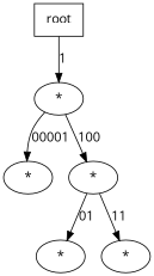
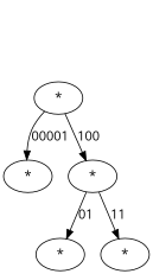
  digraph {
    rankdir=UD
    fontname="Open Sans"
    node [fontname="Open Sans"]
    edge [fontname="Open Sans"]
-   n1 [label=root shape=box]
    n2 [label="*"]
    n3 [label="*"]
    n4 [label="*"]
    n5 [label="*"]
    n6 [label="*"]
-   n1 -> n2 [label=1]
    n2 -> n3 [label=00001]
    n2 -> n4 [label=100]
    n4 -> n5 [label=01]
    n4 -> n6 [label=11]
  }
